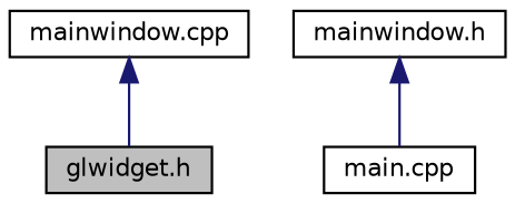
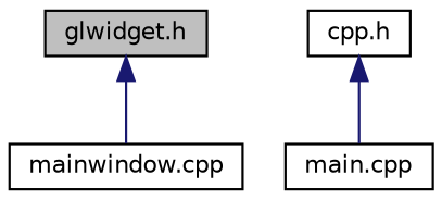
  digraph {
    node [color=black fillcolor=white fontname=Helvetica fontsize=10 shape=record style=filled]
    edge [color=midnightblue dir=back fontname=Helvetica fontsize=10 labelfontname=Helvetica labelfontsize=10 style=solid]
    n1 [fillcolor=grey75 fontcolor=black height=0.2 label="glwidget.h" width=0.4]
    n2 [height=0.2 label="mainwindow.cpp" width=0.4]
-   n3 [height=0.2 label="mainwindow.h" width=0.4]
+   n3 [height=0.2 label="cpp.h" width=0.4]
    n4 [height=0.2 label="main.cpp" width=0.4]
-   n2 -> n1
+   n1 -> n2
    n3 -> n4
  }
